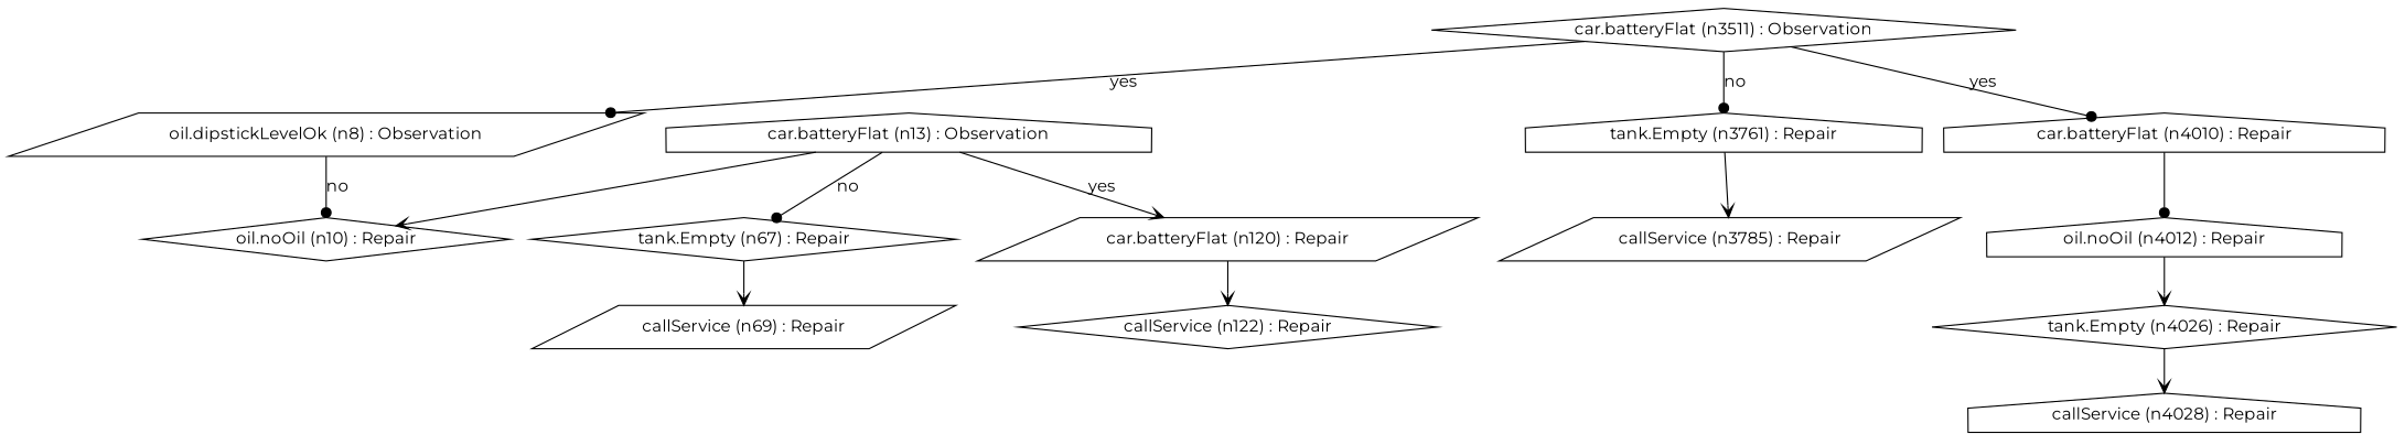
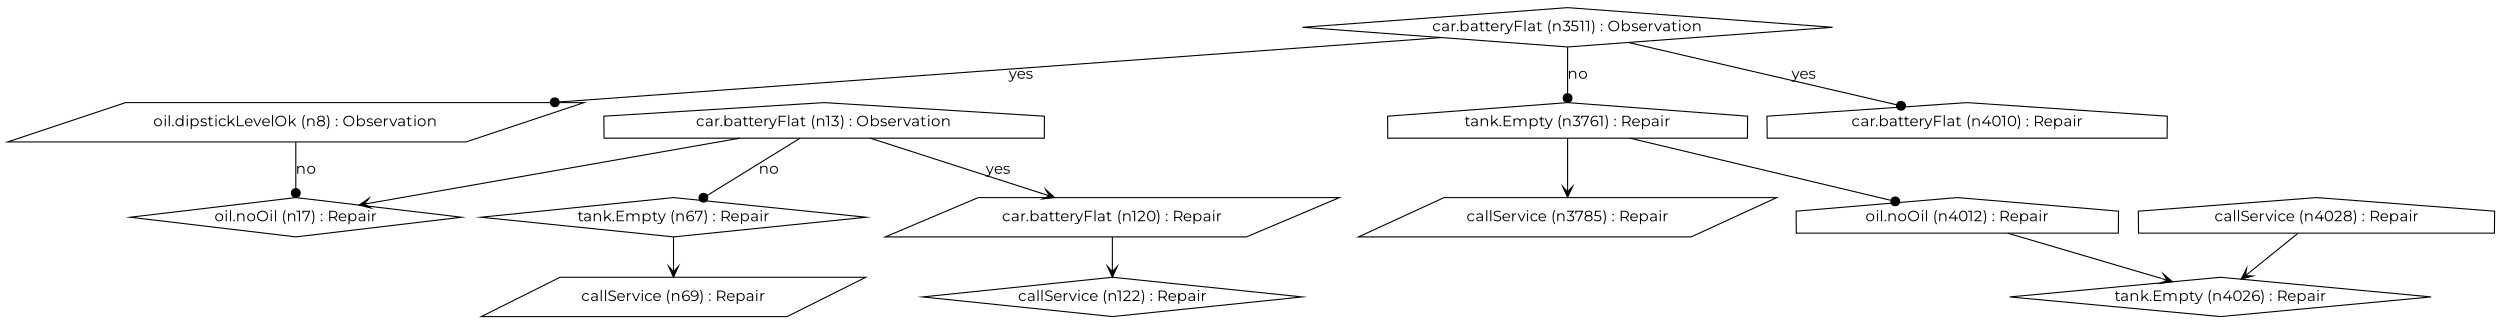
  digraph {
    fontname=Montserrat
    node [fontname=Montserrat shape=diamond]
    edge [arrowhead=vee fontname=Montserrat]
    n1 [label="oil.dipstickLevelOk (n8) : Observation" shape=parallelogram]
-   n2 [label="oil.noOil (n10) : Repair"]
+   n2 [label="oil.noOil (n17) : Repair"]
    n3 [label="car.batteryFlat (n3511) : Observation"]
    n4 [label="tank.Empty (n3761) : Repair" shape=house]
    n5 [label="car.batteryFlat (n4010) : Repair" shape=house]
    n6 [label="car.batteryFlat (n13) : Observation" shape=house]
    n7 [label="tank.Empty (n67) : Repair"]
    n8 [label="car.batteryFlat (n120) : Repair" shape=parallelogram]
    n9 [label="callService (n69) : Repair" shape=parallelogram]
    n10 [label="callService (n122) : Repair"]
    n11 [label="callService (n3785) : Repair" shape=parallelogram]
    n12 [label="oil.noOil (n4012) : Repair" shape=house]
    n13 [label="tank.Empty (n4026) : Repair"]
    n14 [label="callService (n4028) : Repair" shape=house]
    n1 -> n2 [arrowhead=dot label=no]
    n3 -> n1 [arrowhead=dot label=yes]
    n3 -> n4 [arrowhead=dot label=no]
    n3 -> n5 [arrowhead=dot label=yes]
    n4 -> n11
-   n5 -> n12 [arrowhead=dot]
+   n4 -> n12 [arrowhead=dot]
    n6 -> n2
    n6 -> n7 [arrowhead=dot label=no]
    n6 -> n8 [label=yes]
    n7 -> n9
    n8 -> n10
    n12 -> n13
-   n13 -> n14
+   n14 -> n13
  }
